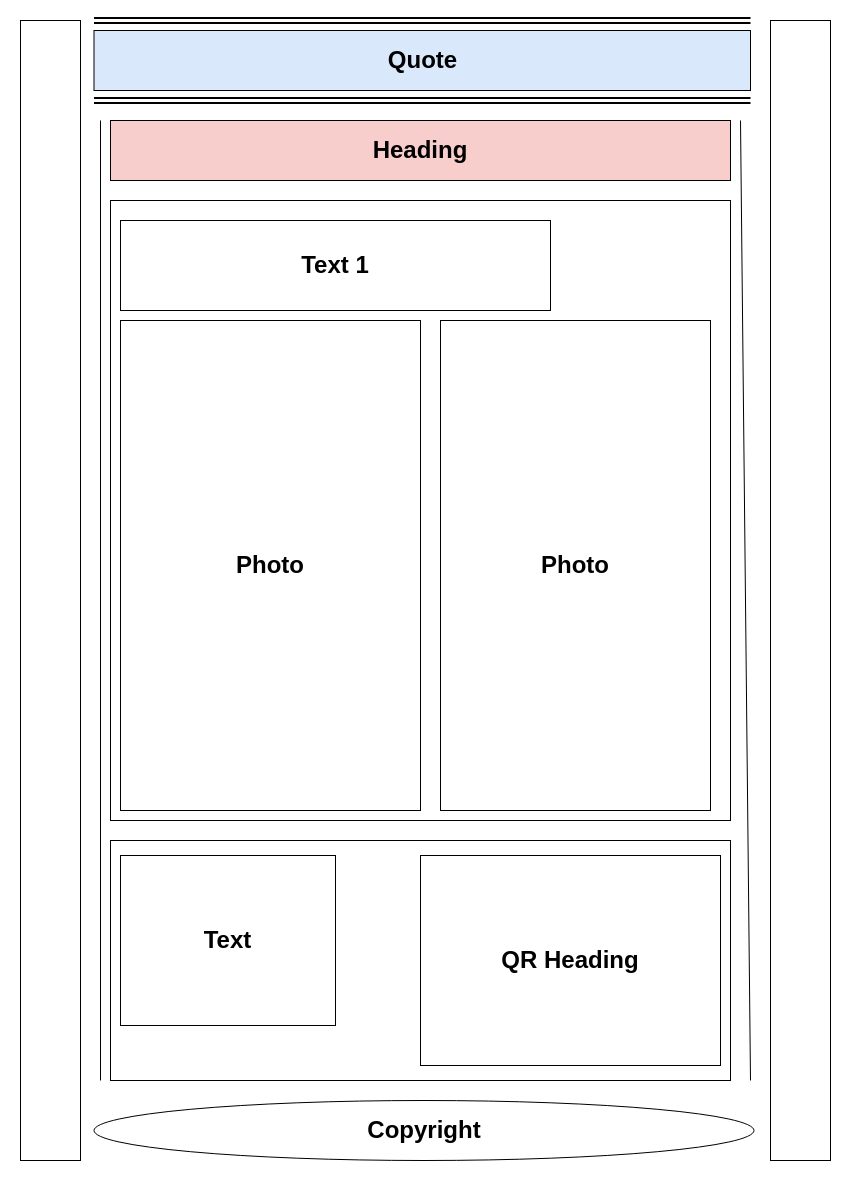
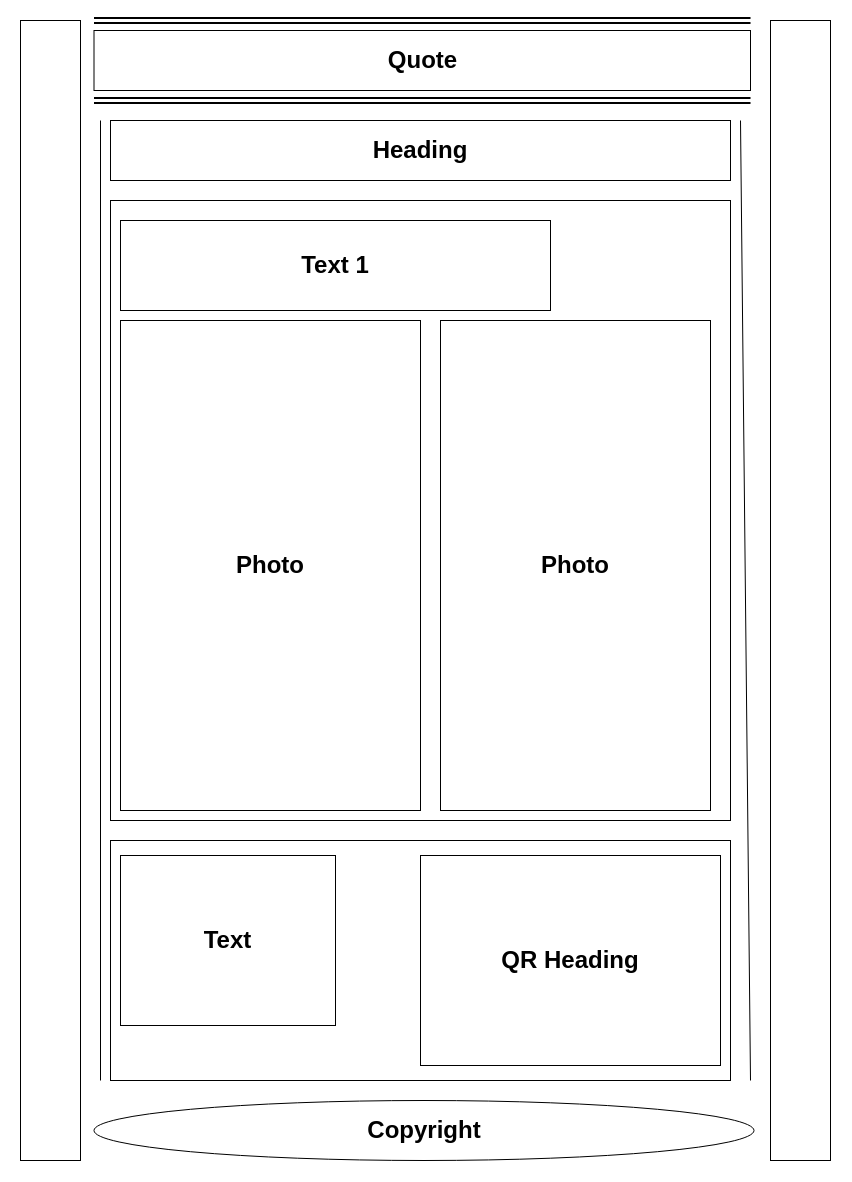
  <mxCell id="0" />
  <mxCell id="1" parent="0" />
  <mxCell id="2" value="" style="rounded=0;whiteSpace=wrap;html=1;" vertex="1" parent="1"><mxGeometry x="20" y="20" width="60" height="1140" as="geometry" /></mxCell>
  <mxCell id="3" value="" style="rounded=0;whiteSpace=wrap;html=1;" vertex="1" parent="1"><mxGeometry x="770" y="20" width="60" height="1140" as="geometry" /></mxCell>
  <mxCell id="4" value="&lt;h1&gt;Copyright&lt;/h1&gt;" style="ellipse;whiteSpace=wrap;html=1;" vertex="1" parent="1"><mxGeometry x="93.5" y="1100" width="660" height="60" as="geometry" /></mxCell>
  <mxCell id="5" value="" style="shape=link;html=1;rounded=0;strokeWidth=2;" edge="1" parent="1"><mxGeometry width="100" relative="1" as="geometry"><mxPoint x="93.5" y="20" as="sourcePoint" /><mxPoint x="750" y="20" as="targetPoint" /></mxGeometry></mxCell>
- <mxCell id="6" value="&lt;h1&gt;Quote&lt;/h1&gt;" style="rounded=0;whiteSpace=wrap;html=1;fillColor=#dae8fc;" vertex="1" parent="1"><mxGeometry x="93.5" y="30" width="656.5" height="60" as="geometry" /></mxCell>
+ <mxCell id="6" value="&lt;h1&gt;Quote&lt;/h1&gt;" style="rounded=0;whiteSpace=wrap;html=1;" vertex="1" parent="1"><mxGeometry x="93.5" y="30" width="656.5" height="60" as="geometry" /></mxCell>
  <mxCell id="7" value="" style="html=1;rounded=0;strokeWidth=2;shape=link;" edge="1" parent="1"><mxGeometry width="100" relative="1" as="geometry"><mxPoint x="93.5" y="100" as="sourcePoint" /><mxPoint x="750" y="100" as="targetPoint" /></mxGeometry></mxCell>
  <mxCell id="8" value="" style="endArrow=none;html=1;rounded=0;" edge="1" parent="1"><mxGeometry width="50" height="50" relative="1" as="geometry"><mxPoint x="100" y="1080" as="sourcePoint" /><mxPoint x="100" y="120" as="targetPoint" /></mxGeometry></mxCell>
  <mxCell id="9" value="" style="endArrow=none;html=1;rounded=0;" edge="1" parent="1"><mxGeometry width="50" height="50" relative="1" as="geometry"><mxPoint x="750" y="1080" as="sourcePoint" /><mxPoint x="740" y="120" as="targetPoint" /></mxGeometry></mxCell>
- <mxCell id="10" value="&lt;h1&gt;Heading&lt;/h1&gt;" style="rounded=0;whiteSpace=wrap;html=1;fillColor=#f8cecc;" vertex="1" parent="1"><mxGeometry x="110" y="120" width="620" height="60" as="geometry" /></mxCell>
+ <mxCell id="10" value="&lt;h1&gt;Heading&lt;/h1&gt;" style="rounded=0;whiteSpace=wrap;html=1;" vertex="1" parent="1"><mxGeometry x="110" y="120" width="620" height="60" as="geometry" /></mxCell>
  <mxCell id="11" value="" style="whiteSpace=wrap;html=1;aspect=fixed;" vertex="1" parent="1"><mxGeometry x="110" y="200" width="620" height="620" as="geometry" /></mxCell>
  <mxCell id="12" value="&lt;h1&gt;Text 1&lt;/h1&gt;" style="rounded=0;whiteSpace=wrap;html=1;" vertex="1" parent="1"><mxGeometry x="120" y="220" width="430" height="90" as="geometry" /></mxCell>
  <mxCell id="13" value="&lt;h1&gt;Photo&lt;/h1&gt;" style="rounded=0;whiteSpace=wrap;html=1;" vertex="1" parent="1"><mxGeometry x="120" y="320" width="300" height="490" as="geometry" /></mxCell>
  <mxCell id="14" value="&lt;h1&gt;Photo&lt;/h1&gt;" style="rounded=0;whiteSpace=wrap;html=1;" vertex="1" parent="1"><mxGeometry x="440" y="320" width="270" height="490" as="geometry" /></mxCell>
  <mxCell id="15" value="" style="rounded=0;whiteSpace=wrap;html=1;" vertex="1" parent="1"><mxGeometry x="110" y="840" width="620" height="240" as="geometry" /></mxCell>
  <mxCell id="16" value="&lt;h1&gt;QR Heading&lt;/h1&gt;" style="rounded=0;whiteSpace=wrap;html=1;" vertex="1" parent="1"><mxGeometry x="420" y="855" width="300" height="210" as="geometry" /></mxCell>
  <mxCell id="17" value="&lt;h1&gt;Text&lt;/h1&gt;" style="rounded=0;whiteSpace=wrap;html=1;" vertex="1" parent="1"><mxGeometry x="120" y="855" width="215" height="170" as="geometry" /></mxCell>
